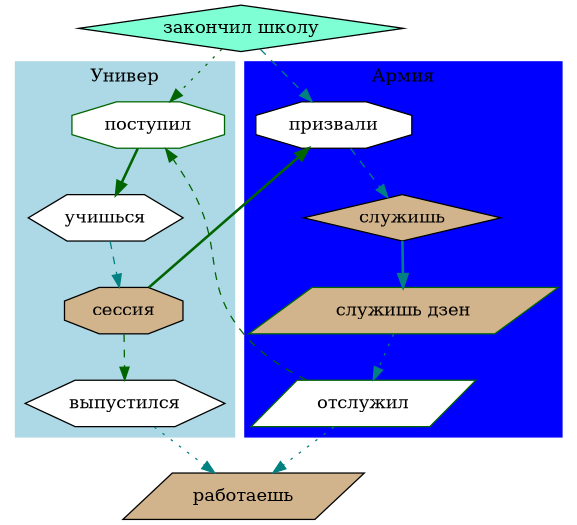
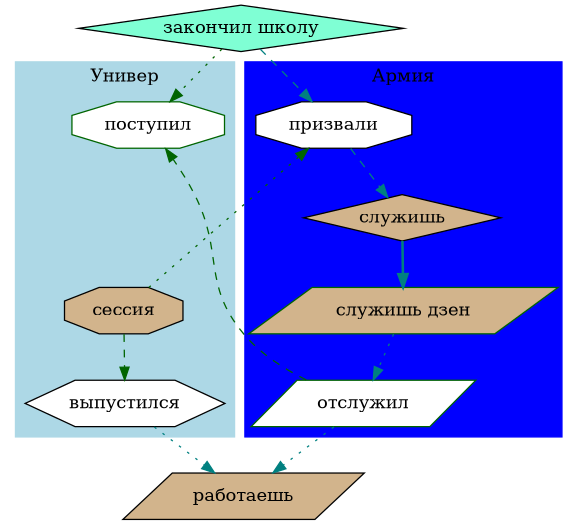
  digraph {
    node [color=black fillcolor=white shape=octagon style=filled]
    edge [color=teal style=dashed]
    "поступил" [color=darkgreen]
-   "учишься" [shape=hexagon]
    "сессия" [fillcolor=tan]
    "выпустился" [shape=hexagon]
    "призвали"
    "служишь" [fillcolor=tan shape=diamond]
    n7 [color=darkgreen fillcolor=tan label="служишь дзен" shape=parallelogram]
    "отслужил" [color=darkgreen shape=parallelogram]
    "работаешь" [fillcolor=tan shape=parallelogram]
    "закончил школу" [fillcolor=aquamarine shape=diamond]
    subgraph cluster_1 {
      color=lightblue
      label="Универ"
      style=filled
      "поступил"
-     "учишься"
      "сессия"
      "выпустился"
    }
    subgraph cluster_2 {
      color=blue
      label="Армия"
      style=filled
      "призвали"
      "служишь"
      n7
      "отслужил"
    }
-   "поступил" -> "учишься" [color=darkgreen style=bold]
-   "учишься" -> "сессия"
    "сессия" -> "выпустился" [color=darkgreen]
-   "сессия" -> "призвали" [color=darkgreen style=bold]
+   "сессия" -> "призвали" [color=darkgreen style=dotted]
    "выпустился" -> "работаешь" [style=dotted]
    "призвали" -> "служишь"
    "служишь" -> n7 [style=bold]
    n7 -> "отслужил" [style=dotted]
    "отслужил" -> "поступил" [color=darkgreen]
    "отслужил" -> "работаешь" [style=dotted]
    "закончил школу" -> "поступил" [color=darkgreen style=dotted]
    "закончил школу" -> "призвали"
  }
